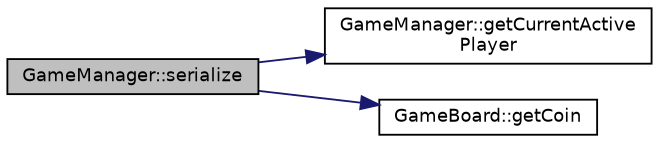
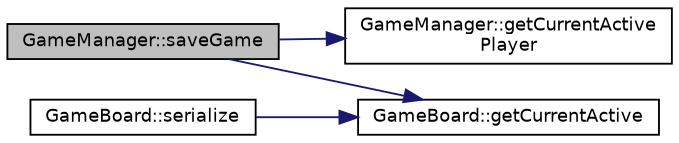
  digraph {
    rankdir=LR
    node [color=black fillcolor=white fontname=Helvetica fontsize=10 shape=record style=filled]
    edge [color=midnightblue fontname=Helvetica fontsize=10 labelfontname=Helvetica labelfontsize=10 style=solid]
-   n1 [fillcolor=grey75 fontcolor=black height=0.2 label="GameManager::serialize" width=0.4]
+   n1 [fillcolor=grey75 fontcolor=black height=0.2 label="GameManager::saveGame" width=0.4]
    n2 [height=0.2 label="GameManager::getCurrentActive\lPlayer" width=0.4]
-   n3 [height=0.2 label="GameBoard::getCoin" width=0.4]
+   n3 [height=0.2 label="GameBoard::getCurrentActive" width=0.4]
+   n4 [height=0.2 label="GameBoard::serialize" width=0.4]
    n1 -> n2
    n1 -> n3
+   n4 -> n3
  }
